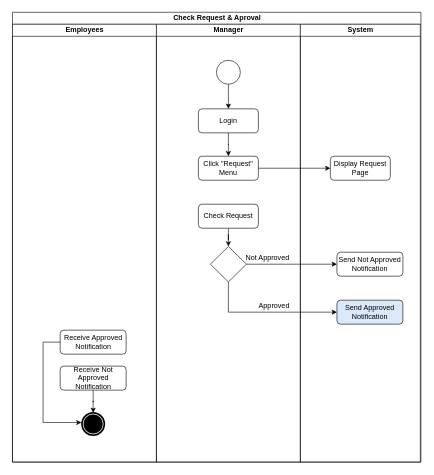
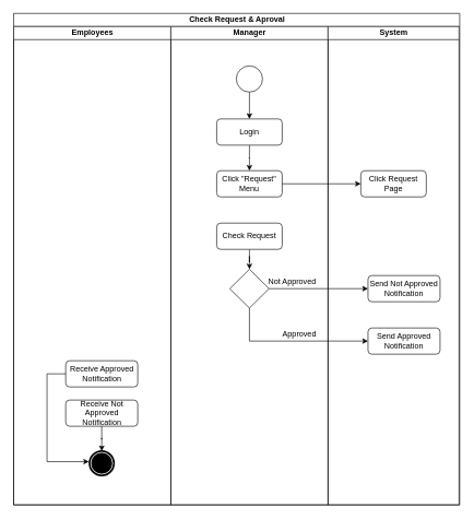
  <mxCell id="0" />
  <mxCell id="1" parent="0" />
  <mxCell id="2" value="&lt;font style=&quot;font-size: 12px&quot; face=&quot;Helvetica&quot;&gt;Check Request &amp;amp; Aproval&lt;/font&gt;" style="swimlane;html=1;childLayout=stackLayout;startSize=20;rounded=0;shadow=0;labelBackgroundColor=none;strokeWidth=1;fontFamily=Verdana;fontSize=8;align=center;" parent="1" vertex="1"><mxGeometry x="20" y="20" width="681" height="750" as="geometry" /></mxCell>
  <mxCell id="3" value="Employees" style="swimlane;html=1;startSize=20;" parent="2" vertex="1"><mxGeometry y="20" width="240" height="730" as="geometry" /></mxCell>
  <mxCell id="4" value="Receive Approved Notification" style="rounded=1;whiteSpace=wrap;html=1;fillColor=#FFFFFF;" parent="3" vertex="1"><mxGeometry x="79.5" y="510" width="110" height="40" as="geometry" /></mxCell>
  <mxCell id="5" value="Receive Not Approved Notification" style="rounded=1;whiteSpace=wrap;html=1;fillColor=#FFFFFF;" parent="3" vertex="1"><mxGeometry x="79.5" y="570" width="110" height="40" as="geometry" /></mxCell>
  <mxCell id="6" style="edgeStyle=orthogonalEdgeStyle;rounded=0;orthogonalLoop=1;jettySize=auto;html=1;" parent="3" source="4" edge="1"><mxGeometry relative="1" as="geometry"><Array as="points"><mxPoint x="51" y="530" /><mxPoint x="51" y="664" /></Array><mxPoint x="115" y="664" as="targetPoint" /></mxGeometry></mxCell>
  <mxCell id="7" style="edgeStyle=orthogonalEdgeStyle;rounded=0;orthogonalLoop=1;jettySize=auto;html=1;" parent="3" source="5" target="8" edge="1"><mxGeometry relative="1" as="geometry"><mxPoint x="134.5" y="644" as="targetPoint" /></mxGeometry></mxCell>
  <mxCell id="8" value="" style="shape=mxgraph.bpmn.shape;html=1;verticalLabelPosition=bottom;labelBackgroundColor=#ffffff;verticalAlign=top;align=center;perimeter=ellipsePerimeter;outlineConnect=0;outline=end;symbol=terminate;" vertex="1" parent="3"><mxGeometry x="116" y="648" width="37" height="37" as="geometry" /></mxCell>
  <mxCell id="9" value="Manager" style="swimlane;html=1;startSize=20;" parent="2" vertex="1"><mxGeometry x="240" y="20" width="240" height="730" as="geometry" /></mxCell>
  <mxCell id="10" value="" style="ellipse;whiteSpace=wrap;html=1;aspect=fixed;fillColor=#FFFFFF;" parent="9" vertex="1"><mxGeometry x="100" y="60" width="40" height="40" as="geometry" /></mxCell>
  <mxCell id="11" style="edgeStyle=orthogonalEdgeStyle;rounded=0;orthogonalLoop=1;jettySize=auto;html=1;" parent="9" source="12" target="14" edge="1"><mxGeometry relative="1" as="geometry" /></mxCell>
  <mxCell id="12" value="&lt;font style=&quot;font-size: 12px&quot; face=&quot;Helvetica&quot;&gt;Login&lt;/font&gt;" style="rounded=1;whiteSpace=wrap;html=1;shadow=0;labelBackgroundColor=none;strokeWidth=1;fontFamily=Verdana;fontSize=8;align=center;" parent="9" vertex="1"><mxGeometry x="70" y="141" width="100" height="40" as="geometry" /></mxCell>
  <mxCell id="13" value="" style="endArrow=classic;html=1;strokeWidth=1;exitX=0.5;exitY=1;exitDx=0;exitDy=0;entryX=0.5;entryY=0;entryDx=0;entryDy=0;" parent="9" source="10" target="12" edge="1"><mxGeometry width="50" height="50" relative="1" as="geometry"><mxPoint x="111" y="80" as="sourcePoint" /><mxPoint x="181" y="110" as="targetPoint" /></mxGeometry></mxCell>
  <mxCell id="14" value="&lt;font style=&quot;font-size: 12px&quot; face=&quot;Helvetica&quot;&gt;Click &quot;Request&quot; Menu&lt;/font&gt;" style="rounded=1;whiteSpace=wrap;html=1;shadow=0;labelBackgroundColor=none;strokeWidth=1;fontFamily=Verdana;fontSize=8;align=center;" parent="9" vertex="1"><mxGeometry x="70" y="220" width="100" height="40" as="geometry" /></mxCell>
  <mxCell id="15" value="" style="rhombus;whiteSpace=wrap;html=1;fillColor=#FFFFFF;" parent="9" vertex="1"><mxGeometry x="90" y="370.42" width="60" height="59.15" as="geometry" /></mxCell>
  <mxCell id="16" value="Approved" style="text;html=1;align=center;verticalAlign=middle;resizable=0;points=[];autosize=1;strokeColor=none;" parent="9" vertex="1"><mxGeometry x="161" y="460" width="70" height="20" as="geometry" /></mxCell>
  <mxCell id="17" value="Not Approved" style="text;html=1;align=center;verticalAlign=middle;resizable=0;points=[];autosize=1;strokeColor=none;" parent="9" vertex="1"><mxGeometry x="140" y="380" width="90" height="20" as="geometry" /></mxCell>
  <mxCell id="18" style="edgeStyle=orthogonalEdgeStyle;rounded=0;orthogonalLoop=1;jettySize=auto;html=1;entryX=0.5;entryY=0;entryDx=0;entryDy=0;" parent="9" source="19" target="15" edge="1"><mxGeometry relative="1" as="geometry" /></mxCell>
  <mxCell id="19" value="&lt;font style=&quot;font-size: 12px&quot; face=&quot;Helvetica&quot;&gt;Check Request&lt;/font&gt;" style="rounded=1;whiteSpace=wrap;html=1;shadow=0;labelBackgroundColor=none;strokeWidth=1;fontFamily=Verdana;fontSize=8;align=center;" parent="9" vertex="1"><mxGeometry x="70" y="300" width="100" height="40" as="geometry" /></mxCell>
  <mxCell id="20" style="edgeStyle=orthogonalEdgeStyle;rounded=0;orthogonalLoop=1;jettySize=auto;html=1;entryX=0;entryY=0.5;entryDx=0;entryDy=0;" parent="2" source="15" target="22" edge="1"><mxGeometry relative="1" as="geometry"><mxPoint x="525" y="420" as="targetPoint" /></mxGeometry></mxCell>
  <mxCell id="21" value="System" style="swimlane;html=1;startSize=20;" parent="2" vertex="1"><mxGeometry x="480" y="20" width="200" height="730" as="geometry" /></mxCell>
  <mxCell id="22" value="Send Not Approved Notification" style="rounded=1;whiteSpace=wrap;html=1;fillColor=#FFFFFF;" parent="21" vertex="1"><mxGeometry x="61" y="380" width="110" height="40" as="geometry" /></mxCell>
- <mxCell id="23" value="Send Approved Notification" style="rounded=1;whiteSpace=wrap;html=1;fillColor=#dae8fc;" parent="21" vertex="1"><mxGeometry x="61" y="460" width="110" height="40" as="geometry" /></mxCell>
- <mxCell id="24" value="&lt;font style=&quot;font-size: 12px&quot; face=&quot;Helvetica&quot;&gt;Display Request Page&lt;/font&gt;" style="rounded=1;whiteSpace=wrap;html=1;shadow=0;labelBackgroundColor=none;strokeWidth=1;fontFamily=Verdana;fontSize=8;align=center;" parent="21" vertex="1"><mxGeometry x="50" y="220" width="100" height="40" as="geometry" /></mxCell>
+ <mxCell id="23" value="Send Approved Notification" style="rounded=1;whiteSpace=wrap;html=1;fillColor=#FFFFFF;" parent="21" vertex="1"><mxGeometry x="61" y="460" width="110" height="40" as="geometry" /></mxCell>
+ <mxCell id="24" value="&lt;font style=&quot;font-size: 12px&quot; face=&quot;Helvetica&quot;&gt;Click Request Page&lt;/font&gt;" style="rounded=1;whiteSpace=wrap;html=1;shadow=0;labelBackgroundColor=none;strokeWidth=1;fontFamily=Verdana;fontSize=8;align=center;" parent="21" vertex="1"><mxGeometry x="50" y="220" width="100" height="40" as="geometry" /></mxCell>
  <mxCell id="25" style="edgeStyle=orthogonalEdgeStyle;rounded=0;orthogonalLoop=1;jettySize=auto;html=1;entryX=0;entryY=0.5;entryDx=0;entryDy=0;" parent="2" source="15" target="23" edge="1"><mxGeometry relative="1" as="geometry"><Array as="points"><mxPoint x="360" y="500" /></Array></mxGeometry></mxCell>
  <mxCell id="26" style="edgeStyle=orthogonalEdgeStyle;rounded=0;orthogonalLoop=1;jettySize=auto;html=1;" parent="2" source="14" target="24" edge="1"><mxGeometry relative="1" as="geometry" /></mxCell>
